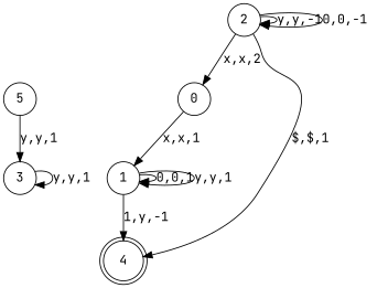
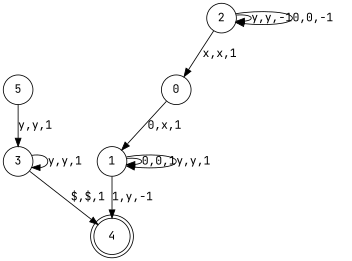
  digraph {
    fontname="JetBrains Mono"
    rankdir=TB
    node [fontname="JetBrains Mono" shape=circle]
    edge [fontname="JetBrains Mono"]
    0
    1
    4 [shape=doublecircle]
    3
    2
    5
-   0 -> 1 [label="x,x,1"]
+   0 -> 1 [label="0,x,1"]
    1 -> 1 [label="0,0,1"]
    1 -> 1 [label="y,y,1"]
    1 -> 4 [label="1,y,-1"]
-   2 -> 4 [label="$,$,1"]
+   3 -> 4 [label="$,$,1"]
    3 -> 3 [label="y,y,1"]
-   2 -> 0 [label="x,x,2"]
+   2 -> 0 [label="x,x,1"]
    2 -> 2 [label="y,y,-1"]
    2 -> 2 [label="0,0,-1"]
    5 -> 3 [label="y,y,1"]
  }
